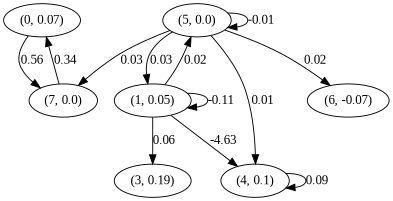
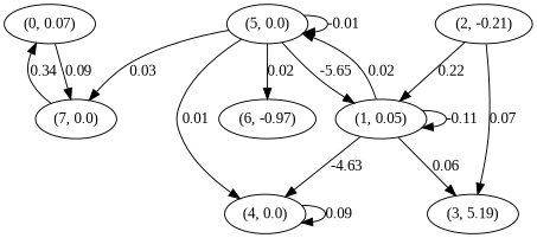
  digraph {
    fontname="Liberation Serif"
    node [fontname="Liberation Serif"]
    edge [fontname="Liberation Serif"]
    n1 [label="(0, 0.07)"]
    n2 [label="(7, 0.0)"]
    n3 [label="(1, 0.05)"]
-   n4 [label="(3, 0.19)"]
-   n5 [label="(4, 0.1)"]
+   n4 [label="(3, 5.19)"]
+   n5 [label="(4, 0.0)"]
    n6 [label="(5, 0.0)"]
-   n7 [label="(6, -0.07)"]
-   n1 -> n2 [label=0.56]
+   n7 [label="(6, -0.97)"]
+   n8 [label="(2, -0.21)"]
+   n1 -> n2 [label=0.09]
    n2 -> n1 [label=0.34]
    n3 -> n3 [label=-0.11]
    n3 -> n4 [label=0.06]
    n3 -> n5 [label=-4.63]
    n3 -> n6 [label=0.02]
    n5 -> n5 [label=0.09]
    n6 -> n2 [label=0.03]
-   n6 -> n3 [label=0.03]
+   n6 -> n3 [label=-5.65]
    n6 -> n5 [label=0.01]
    n6 -> n6 [label=-0.01]
    n6 -> n7 [label=0.02]
+   n8 -> n3 [label=0.22]
+   n8 -> n4 [label=0.07]
  }
